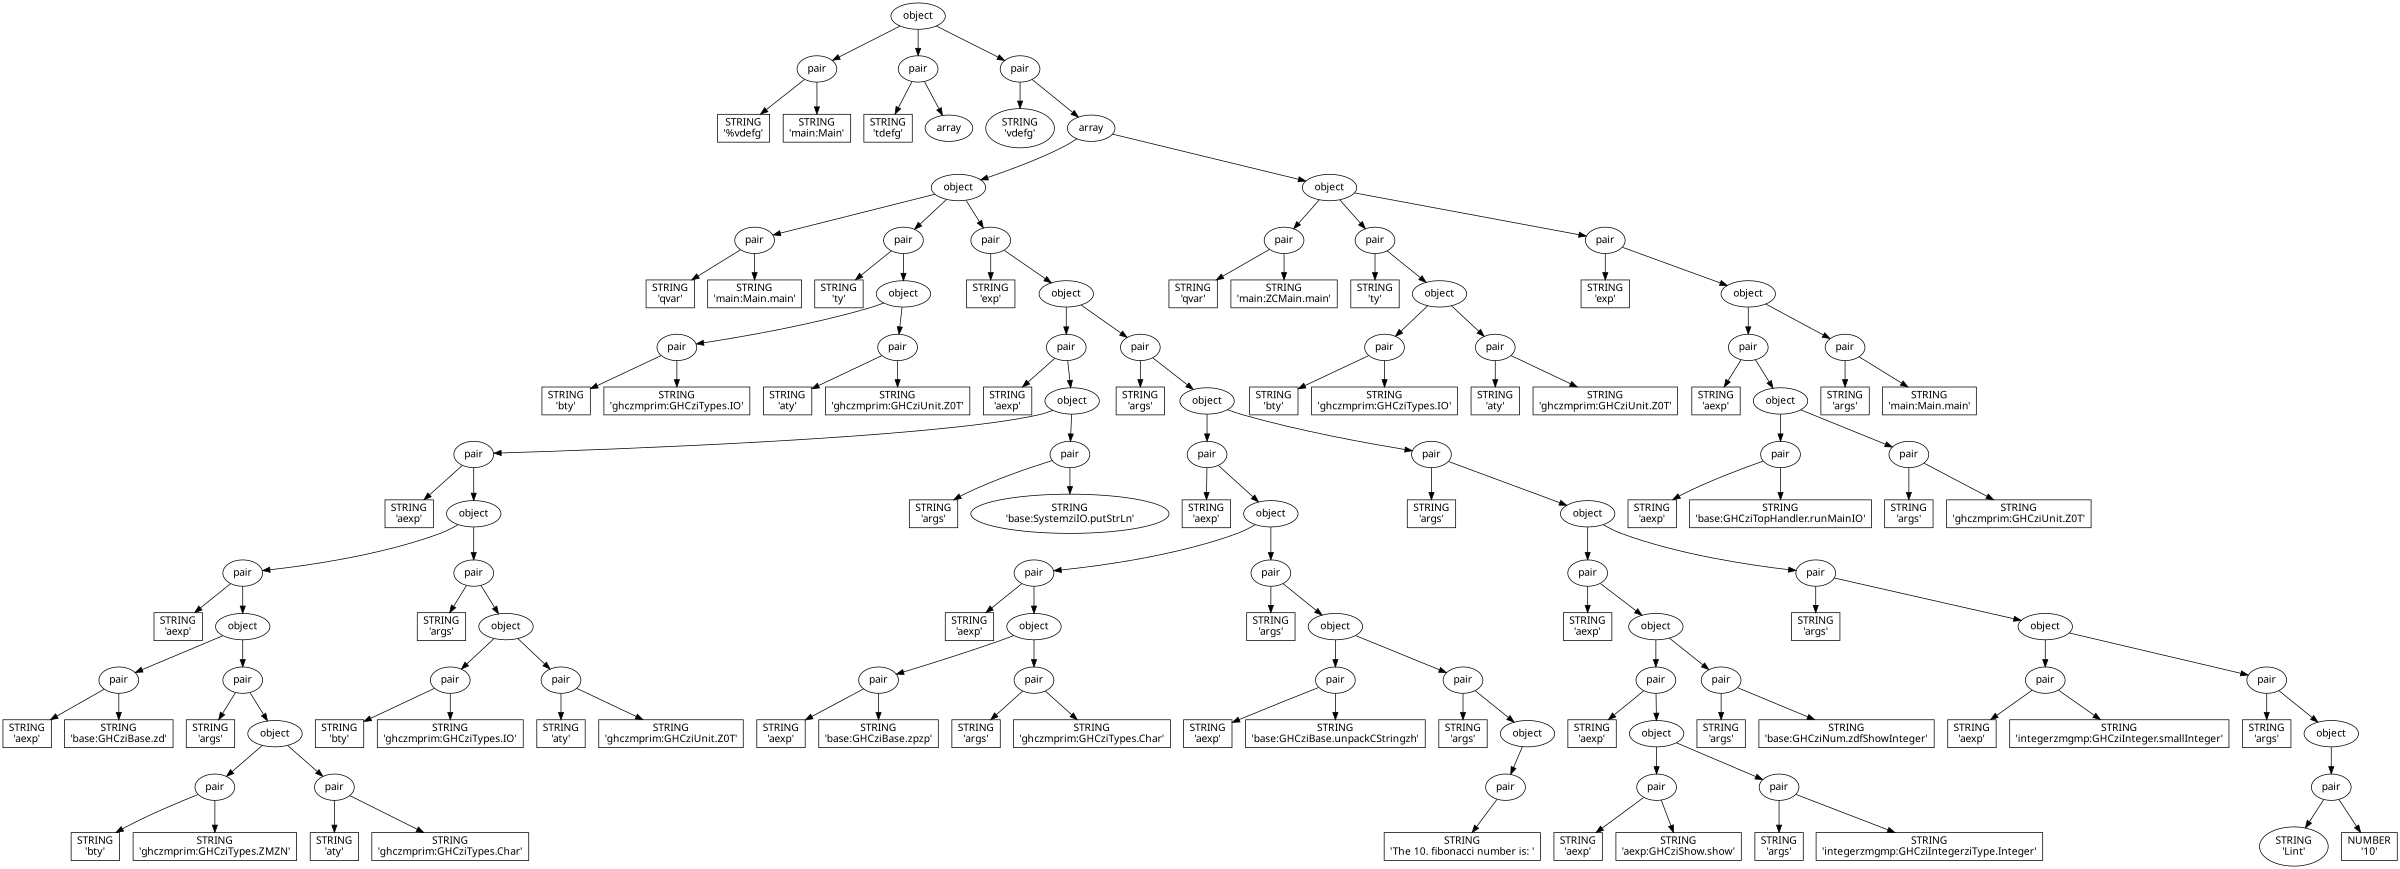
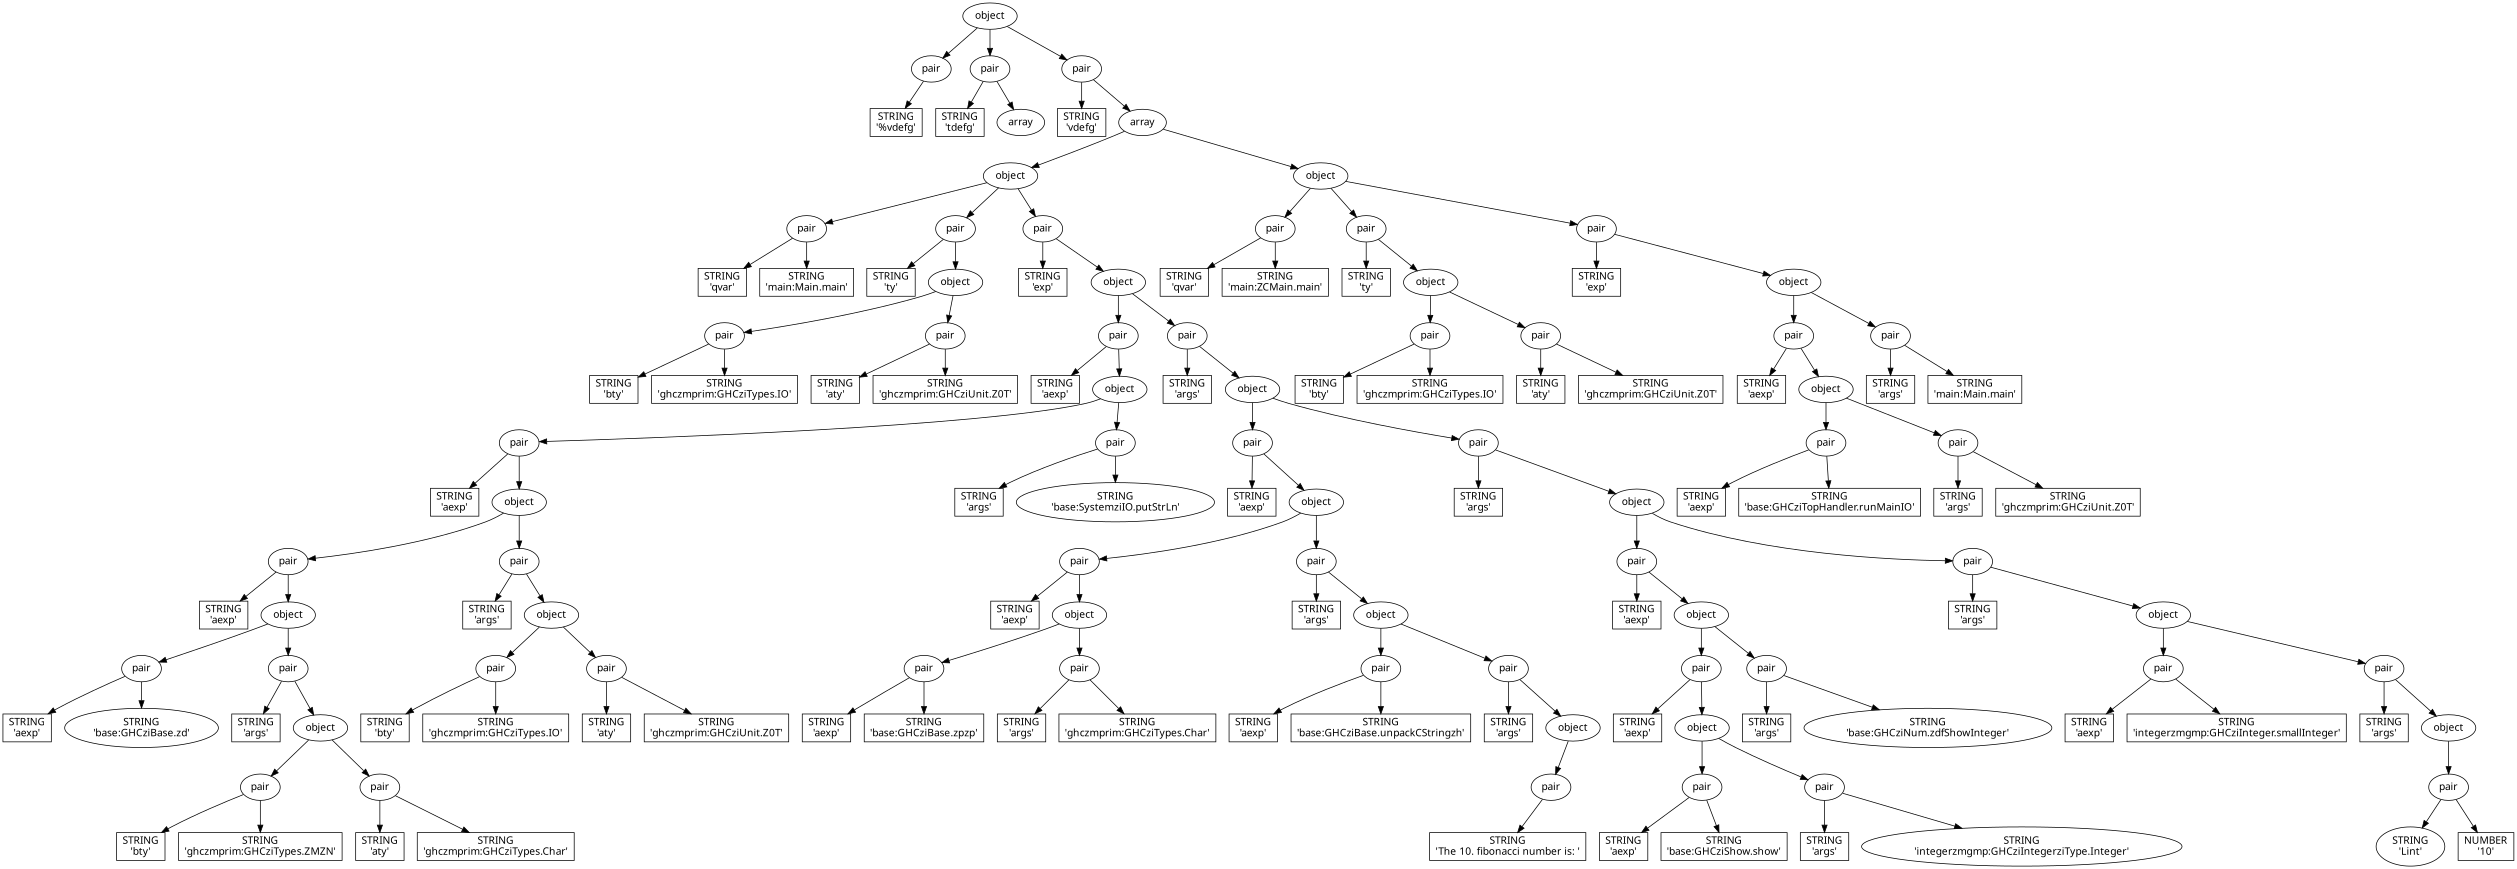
  digraph {
    fontname="Noto Sans"
    node [fontname="Noto Sans"]
    edge [fontname="Noto Sans"]
    n1 [label=object]
    n2 [label=pair]
    n3 [label=pair]
    n4 [label=pair]
    n5 [label="STRING\n'%vdefg'" shape=box]
-   n6 [label="STRING\n'main:Main'" shape=box]
    n7 [label="STRING\n'tdefg'" shape=box]
    n8 [label=array]
-   n9 [label="STRING\n'vdefg'" shape=ellipse]
+   n9 [label="STRING\n'vdefg'" shape=box]
    n10 [label=array]
    n11 [label=object]
    n12 [label=object]
    n13 [label=pair]
    n14 [label=pair]
    n15 [label=pair]
    n16 [label=pair]
    n17 [label=pair]
    n18 [label=pair]
    n19 [label="STRING\n'qvar'" shape=box]
    n20 [label="STRING\n'main:Main.main'" shape=box]
    n21 [label="STRING\n'ty'" shape=box]
    n22 [label=object]
    n23 [label="STRING\n'exp'" shape=box]
    n24 [label=object]
    n25 [label=pair]
    n26 [label=pair]
    n27 [label="STRING\n'bty'" shape=box]
    n28 [label="STRING\n'ghczmprim:GHCziTypes.IO'" shape=box]
    n29 [label="STRING\n'aty'" shape=box]
    n30 [label="STRING\n'ghczmprim:GHCziUnit.Z0T'" shape=box]
    n31 [label=pair]
    n32 [label=pair]
    n33 [label="STRING\n'aexp'" shape=box]
    n34 [label=object]
    n35 [label="STRING\n'args'" shape=box]
    n36 [label=object]
    n37 [label=pair]
    n38 [label=pair]
    n39 [label="STRING\n'aexp'" shape=box]
    n40 [label=object]
    n41 [label="STRING\n'args'" shape=box]
    n42 [label="STRING\n'base:SystemziIO.putStrLn'" shape=ellipse]
    n43 [label=pair]
    n44 [label=pair]
    n45 [label="STRING\n'aexp'" shape=box]
    n46 [label=object]
    n47 [label="STRING\n'args'" shape=box]
    n48 [label=object]
    n49 [label=pair]
    n50 [label=pair]
    n51 [label="STRING\n'aexp'" shape=box]
-   n52 [label="STRING\n'base:GHCziBase.zd'" shape=box]
+   n52 [label="STRING\n'base:GHCziBase.zd'" shape=ellipse]
    n53 [label="STRING\n'args'" shape=box]
    n54 [label=object]
    n55 [label=pair]
    n56 [label=pair]
    n57 [label="STRING\n'bty'" shape=box]
    n58 [label="STRING\n'ghczmprim:GHCziTypes.ZMZN'" shape=box]
    n59 [label="STRING\n'aty'" shape=box]
    n60 [label="STRING\n'ghczmprim:GHCziTypes.Char'" shape=box]
    n61 [label=pair]
    n62 [label=pair]
    n63 [label="STRING\n'bty'" shape=box]
    n64 [label="STRING\n'ghczmprim:GHCziTypes.IO'" shape=box]
    n65 [label="STRING\n'aty'" shape=box]
    n66 [label="STRING\n'ghczmprim:GHCziUnit.Z0T'" shape=box]
    n67 [label=pair]
    n68 [label=pair]
    n69 [label="STRING\n'aexp'" shape=box]
    n70 [label=object]
    n71 [label="STRING\n'args'" shape=box]
    n72 [label=object]
    n73 [label=pair]
    n74 [label=pair]
    n75 [label="STRING\n'aexp'" shape=box]
    n76 [label=object]
    n77 [label="STRING\n'args'" shape=box]
    n78 [label=object]
    n79 [label=pair]
    n80 [label=pair]
    n81 [label="STRING\n'aexp'" shape=box]
    n82 [label="STRING\n'base:GHCziBase.zpzp'" shape=box]
    n83 [label="STRING\n'args'" shape=box]
    n84 [label="STRING\n'ghczmprim:GHCziTypes.Char'" shape=box]
    n85 [label=pair]
    n86 [label=pair]
    n87 [label="STRING\n'aexp'" shape=box]
    n88 [label="STRING\n'base:GHCziBase.unpackCStringzh'" shape=box]
    n89 [label="STRING\n'args'" shape=box]
    n90 [label=object]
    n91 [label=pair]
    n92 [label="STRING\n'The 10. fibonacci number is: '" shape=box]
    n93 [label=pair]
    n94 [label=pair]
    n95 [label="STRING\n'aexp'" shape=box]
    n96 [label=object]
    n97 [label="STRING\n'args'" shape=box]
    n98 [label=object]
    n99 [label=pair]
    n100 [label=pair]
    n101 [label="STRING\n'aexp'" shape=box]
    n102 [label=object]
    n103 [label="STRING\n'args'" shape=box]
-   n104 [label="STRING\n'base:GHCziNum.zdfShowInteger'" shape=box]
+   n104 [label="STRING\n'base:GHCziNum.zdfShowInteger'" shape=ellipse]
    n105 [label=pair]
    n106 [label=pair]
    n107 [label="STRING\n'aexp'" shape=box]
-   n108 [label="STRING\n'aexp:GHCziShow.show'" shape=box]
+   n108 [label="STRING\n'base:GHCziShow.show'" shape=box]
    n109 [label="STRING\n'args'" shape=box]
-   n110 [label="STRING\n'integerzmgmp:GHCziIntegerziType.Integer'" shape=box]
+   n110 [label="STRING\n'integerzmgmp:GHCziIntegerziType.Integer'" shape=ellipse]
    n111 [label=pair]
    n112 [label=pair]
    n113 [label="STRING\n'aexp'" shape=box]
    n114 [label="STRING\n'integerzmgmp:GHCziInteger.smallInteger'" shape=box]
    n115 [label="STRING\n'args'" shape=box]
    n116 [label=object]
    n117 [label=pair]
    n118 [label="STRING\n'Lint'" shape=ellipse]
    n119 [label="NUMBER\n'10'" shape=box]
    n120 [label="STRING\n'qvar'" shape=box]
    n121 [label="STRING\n'main:ZCMain.main'" shape=box]
    n122 [label="STRING\n'ty'" shape=box]
    n123 [label=object]
    n124 [label="STRING\n'exp'" shape=box]
    n125 [label=object]
    n126 [label=pair]
    n127 [label=pair]
    n128 [label="STRING\n'bty'" shape=box]
    n129 [label="STRING\n'ghczmprim:GHCziTypes.IO'" shape=box]
    n130 [label="STRING\n'aty'" shape=box]
    n131 [label="STRING\n'ghczmprim:GHCziUnit.Z0T'" shape=box]
    n132 [label=pair]
    n133 [label=pair]
    n134 [label="STRING\n'aexp'" shape=box]
    n135 [label=object]
    n136 [label="STRING\n'args'" shape=box]
    n137 [label="STRING\n'main:Main.main'" shape=box]
    n138 [label=pair]
    n139 [label=pair]
    n140 [label="STRING\n'aexp'" shape=box]
    n141 [label="STRING\n'base:GHCziTopHandler.runMainIO'" shape=box]
    n142 [label="STRING\n'args'" shape=box]
    n143 [label="STRING\n'ghczmprim:GHCziUnit.Z0T'" shape=box]
    n1 -> n2
    n1 -> n3
    n1 -> n4
    n2 -> n5
-   n2 -> n6
    n3 -> n7
    n3 -> n8
    n4 -> n9
    n4 -> n10
    n10 -> n11
    n10 -> n12
    n11 -> n13
    n11 -> n14
    n11 -> n15
    n12 -> n16
    n12 -> n17
    n12 -> n18
    n13 -> n19
    n13 -> n20
    n14 -> n21
    n14 -> n22
    n15 -> n23
    n15 -> n24
    n16 -> n120
    n16 -> n121
    n17 -> n122
    n17 -> n123
    n18 -> n124
    n18 -> n125
    n22 -> n25
    n22 -> n26
    n24 -> n31
    n24 -> n32
    n25 -> n27
    n25 -> n28
    n26 -> n29
    n26 -> n30
    n31 -> n33
    n31 -> n34
    n32 -> n35
    n32 -> n36
    n34 -> n37
    n34 -> n38
    n36 -> n67
    n36 -> n68
    n37 -> n39
    n37 -> n40
    n38 -> n41
    n38 -> n42
    n40 -> n43
    n40 -> n44
    n43 -> n45
    n43 -> n46
    n44 -> n47
    n44 -> n48
    n46 -> n49
    n46 -> n50
    n48 -> n61
    n48 -> n62
    n49 -> n51
    n49 -> n52
    n50 -> n53
    n50 -> n54
    n54 -> n55
    n54 -> n56
    n55 -> n57
    n55 -> n58
    n56 -> n59
    n56 -> n60
    n61 -> n63
    n61 -> n64
    n62 -> n65
    n62 -> n66
    n67 -> n69
    n67 -> n70
    n68 -> n71
    n68 -> n72
    n70 -> n73
    n70 -> n74
    n72 -> n93
    n72 -> n94
    n73 -> n75
    n73 -> n76
    n74 -> n77
    n74 -> n78
    n76 -> n79
    n76 -> n80
    n78 -> n85
    n78 -> n86
    n79 -> n81
    n79 -> n82
    n80 -> n83
    n80 -> n84
    n85 -> n87
    n85 -> n88
    n86 -> n89
    n86 -> n90
    n90 -> n91
    n91 -> n92
    n93 -> n95
    n93 -> n96
    n94 -> n97
    n94 -> n98
    n96 -> n99
    n96 -> n100
    n98 -> n111
    n98 -> n112
    n99 -> n101
    n99 -> n102
    n100 -> n103
    n100 -> n104
    n102 -> n105
    n102 -> n106
    n105 -> n107
    n105 -> n108
    n106 -> n109
    n106 -> n110
    n111 -> n113
    n111 -> n114
    n112 -> n115
    n112 -> n116
    n116 -> n117
    n117 -> n118
    n117 -> n119
    n123 -> n126
    n123 -> n127
    n125 -> n132
    n125 -> n133
    n126 -> n128
    n126 -> n129
    n127 -> n130
    n127 -> n131
    n132 -> n134
    n132 -> n135
    n133 -> n136
    n133 -> n137
    n135 -> n138
    n135 -> n139
    n138 -> n140
    n138 -> n141
    n139 -> n142
    n139 -> n143
  }
